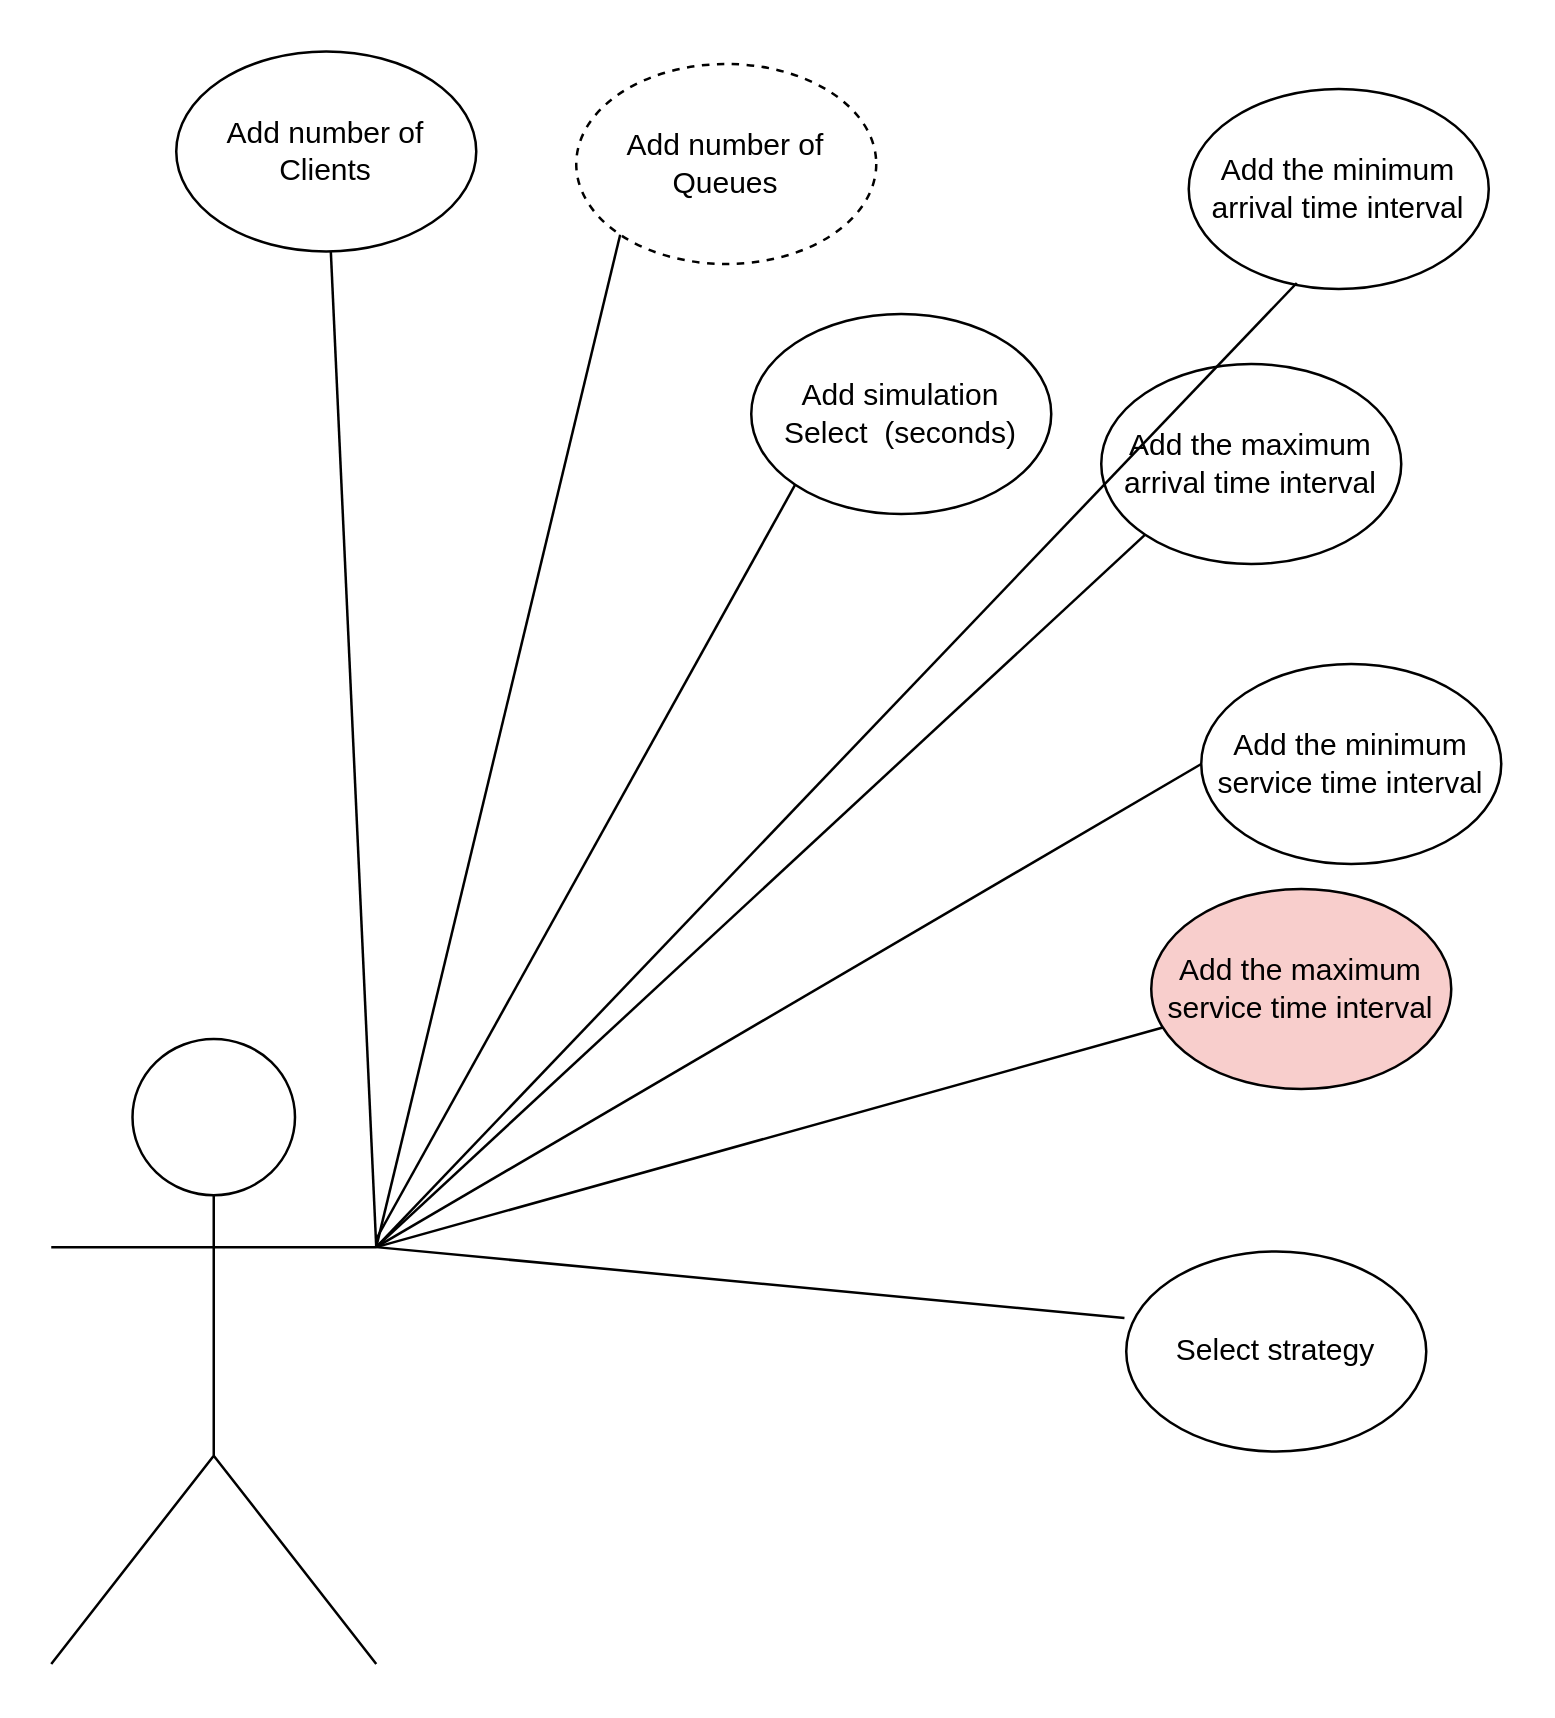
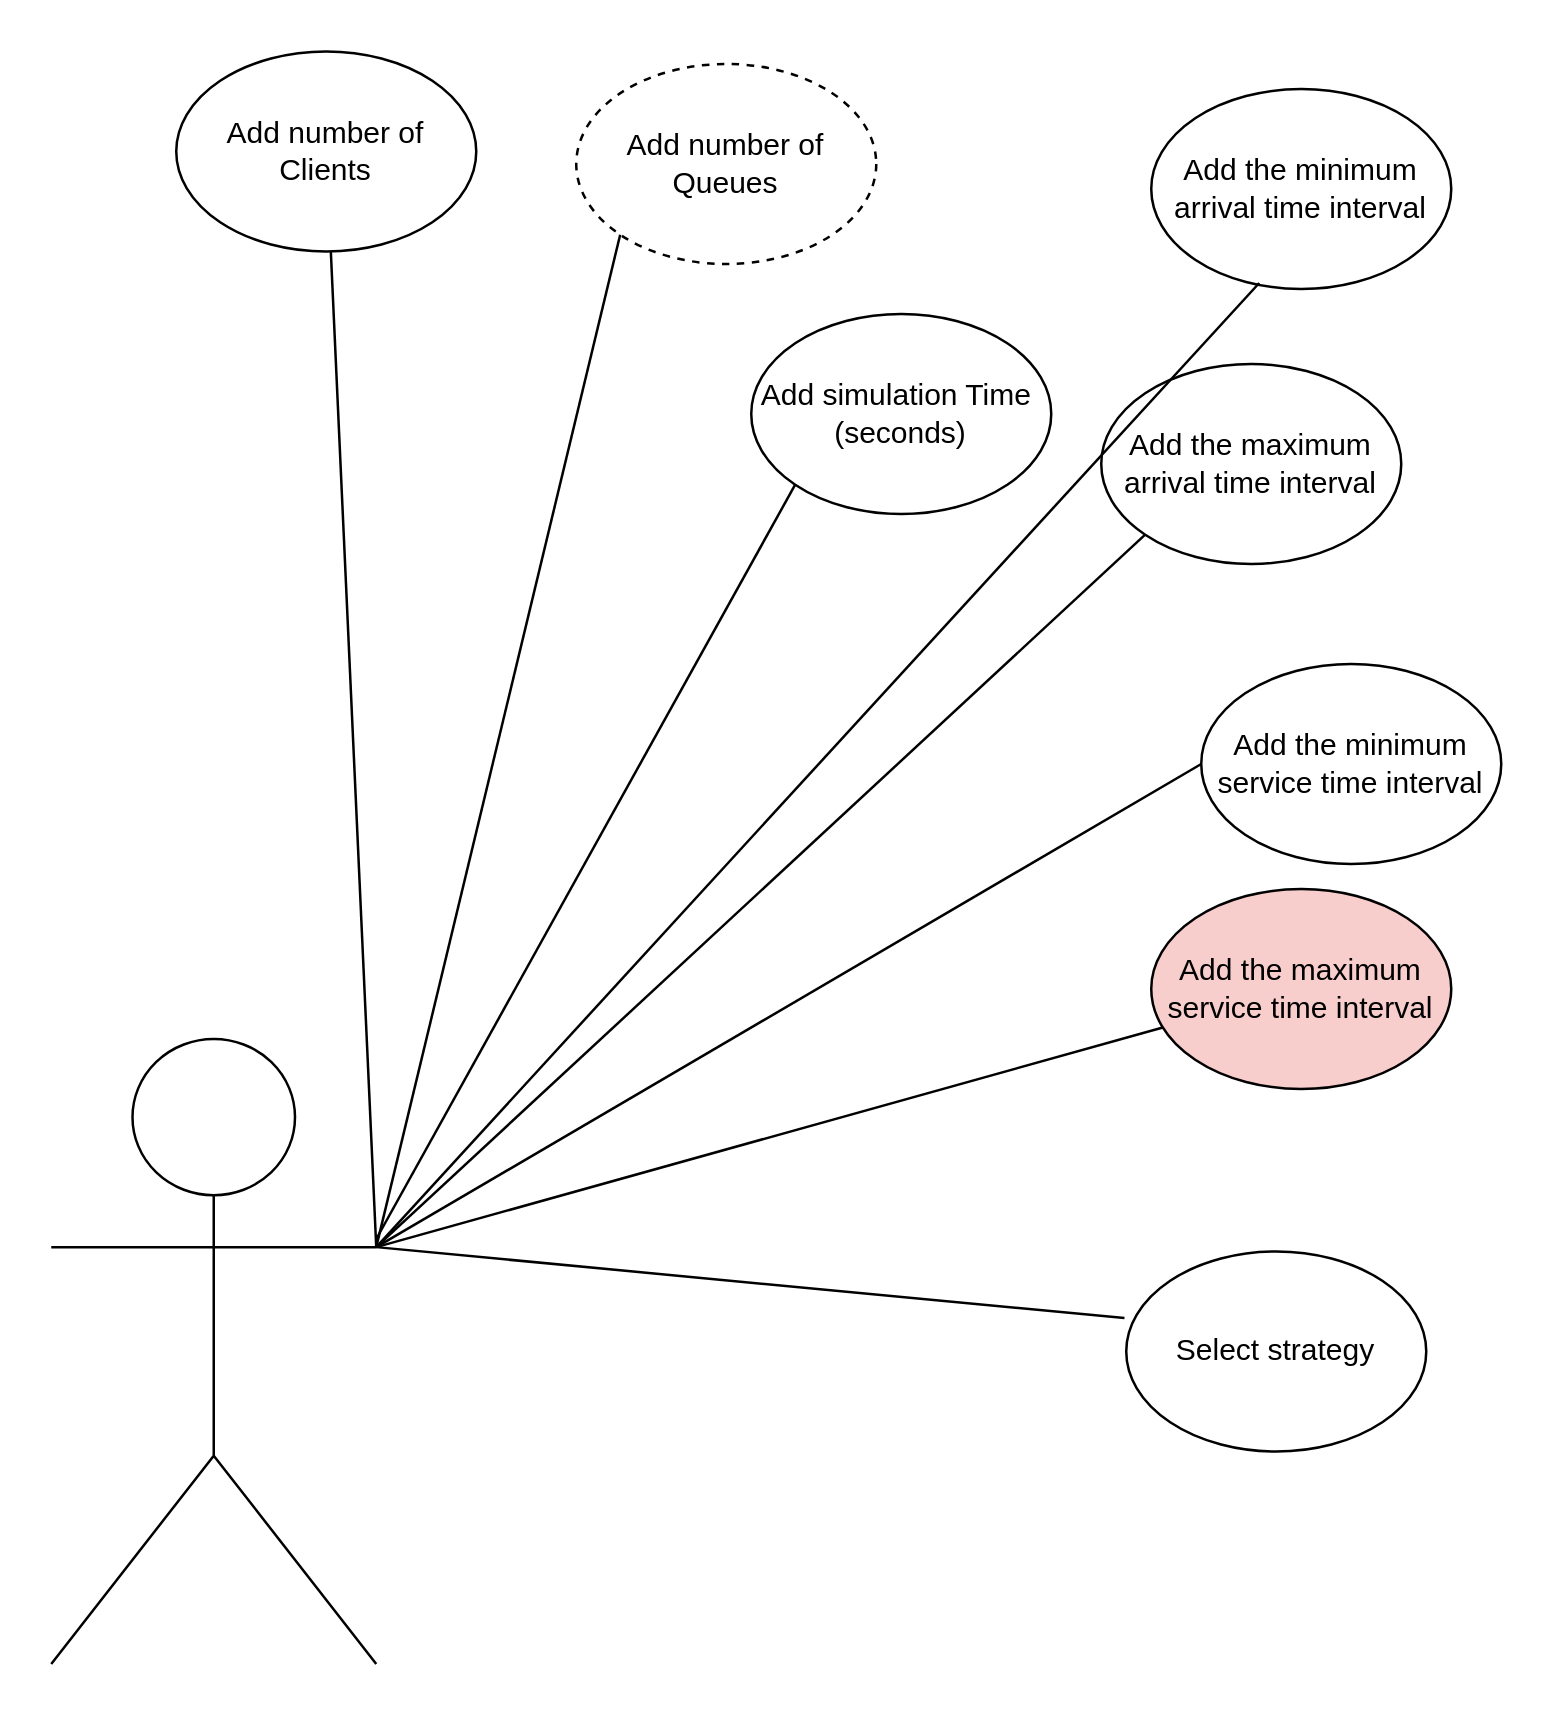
  <mxCell id="0" />
  <mxCell id="1" parent="0" />
  <mxCell id="2" value="" style="shape=umlActor;verticalLabelPosition=bottom;verticalAlign=top;html=1;outlineConnect=0;" vertex="1" parent="1"><mxGeometry x="20" y="415" width="130" height="250" as="geometry" /></mxCell>
  <mxCell id="3" value="" style="endArrow=none;html=1;rounded=0;exitX=1;exitY=0.333;exitDx=0;exitDy=0;exitPerimeter=0;" edge="1" parent="1" source="2" target="4"><mxGeometry width="50" height="50" relative="1" as="geometry"><mxPoint x="150" y="415" as="sourcePoint" /><mxPoint x="250" y="295" as="targetPoint" /></mxGeometry></mxCell>
  <mxCell id="4" value="Add number of Clients" style="ellipse;whiteSpace=wrap;html=1;" vertex="1" parent="1"><mxGeometry x="70" y="20" width="120" height="80" as="geometry" /></mxCell>
  <mxCell id="5" value="Add number of Queues" style="ellipse;whiteSpace=wrap;html=1;dashed=1;" vertex="1" parent="1"><mxGeometry x="230" y="25" width="120" height="80" as="geometry" /></mxCell>
- <mxCell id="6" value="Add the minimum arrival time interval" style="ellipse;whiteSpace=wrap;html=1;" vertex="1" parent="1"><mxGeometry x="475" y="35" width="120" height="80" as="geometry" /></mxCell>
+ <mxCell id="6" value="Add the minimum arrival time interval" style="ellipse;whiteSpace=wrap;html=1;" vertex="1" parent="1"><mxGeometry x="460" y="35" width="120" height="80" as="geometry" /></mxCell>
  <mxCell id="7" value="Add the maximum arrival time interval" style="ellipse;whiteSpace=wrap;html=1;" vertex="1" parent="1"><mxGeometry x="440" y="145" width="120" height="80" as="geometry" /></mxCell>
  <mxCell id="8" value="Add the maximum service time interval" style="ellipse;whiteSpace=wrap;html=1;fillColor=#f8cecc;" vertex="1" parent="1"><mxGeometry x="460" y="355" width="120" height="80" as="geometry" /></mxCell>
  <mxCell id="9" value="Add the minimum service time interval" style="ellipse;whiteSpace=wrap;html=1;" vertex="1" parent="1"><mxGeometry x="480" y="265" width="120" height="80" as="geometry" /></mxCell>
  <mxCell id="10" value="" style="endArrow=none;html=1;rounded=0;exitX=1;exitY=0.333;exitDx=0;exitDy=0;exitPerimeter=0;entryX=0;entryY=1;entryDx=0;entryDy=0;" edge="1" parent="1" source="2" target="5"><mxGeometry width="50" height="50" relative="1" as="geometry"><mxPoint x="260" y="415" as="sourcePoint" /><mxPoint x="310" y="365" as="targetPoint" /></mxGeometry></mxCell>
  <mxCell id="11" value="" style="endArrow=none;html=1;rounded=0;exitX=1;exitY=0.333;exitDx=0;exitDy=0;exitPerimeter=0;entryX=0.36;entryY=0.97;entryDx=0;entryDy=0;entryPerimeter=0;" edge="1" parent="1" source="2" target="6"><mxGeometry width="50" height="50" relative="1" as="geometry"><mxPoint x="270" y="425" as="sourcePoint" /><mxPoint x="320" y="375" as="targetPoint" /></mxGeometry></mxCell>
  <mxCell id="12" value="" style="endArrow=none;html=1;rounded=0;exitX=1;exitY=0.333;exitDx=0;exitDy=0;exitPerimeter=0;entryX=0;entryY=1;entryDx=0;entryDy=0;" edge="1" parent="1" source="2" target="7"><mxGeometry width="50" height="50" relative="1" as="geometry"><mxPoint x="280" y="435" as="sourcePoint" /><mxPoint x="330" y="385" as="targetPoint" /></mxGeometry></mxCell>
  <mxCell id="13" value="" style="endArrow=none;html=1;rounded=0;exitX=1;exitY=0.333;exitDx=0;exitDy=0;exitPerimeter=0;entryX=0;entryY=0.5;entryDx=0;entryDy=0;" edge="1" parent="1" source="2" target="9"><mxGeometry width="50" height="50" relative="1" as="geometry"><mxPoint x="290" y="445" as="sourcePoint" /><mxPoint x="340" y="395" as="targetPoint" /></mxGeometry></mxCell>
  <mxCell id="14" value="" style="endArrow=none;html=1;rounded=0;exitX=1;exitY=0.333;exitDx=0;exitDy=0;exitPerimeter=0;" edge="1" parent="1" source="2" target="8"><mxGeometry width="50" height="50" relative="1" as="geometry"><mxPoint x="300" y="455" as="sourcePoint" /><mxPoint x="350" y="405" as="targetPoint" /></mxGeometry></mxCell>
  <mxCell id="15" value="Select strategy" style="ellipse;whiteSpace=wrap;html=1;" vertex="1" parent="1"><mxGeometry x="450" y="500" width="120" height="80" as="geometry" /></mxCell>
  <mxCell id="16" value="" style="endArrow=none;html=1;rounded=0;exitX=1;exitY=0.333;exitDx=0;exitDy=0;exitPerimeter=0;entryX=-0.006;entryY=0.333;entryDx=0;entryDy=0;entryPerimeter=0;" edge="1" parent="1" source="2" target="15"><mxGeometry width="50" height="50" relative="1" as="geometry"><mxPoint x="160" y="508" as="sourcePoint" /><mxPoint x="470" y="485" as="targetPoint" /></mxGeometry></mxCell>
- <mxCell id="17" value="Add simulation Select&amp;nbsp; (seconds)" style="ellipse;whiteSpace=wrap;html=1;" vertex="1" parent="1"><mxGeometry x="300" y="125" width="120" height="80" as="geometry" /></mxCell>
+ <mxCell id="17" value="Add simulation Time&amp;nbsp; (seconds)" style="ellipse;whiteSpace=wrap;html=1;" vertex="1" parent="1"><mxGeometry x="300" y="125" width="120" height="80" as="geometry" /></mxCell>
  <mxCell id="18" value="" style="endArrow=none;html=1;rounded=0;entryX=0;entryY=1;entryDx=0;entryDy=0;" edge="1" parent="1" target="17"><mxGeometry width="50" height="50" relative="1" as="geometry"><mxPoint x="150" y="495" as="sourcePoint" /><mxPoint x="288" y="213" as="targetPoint" /></mxGeometry></mxCell>
